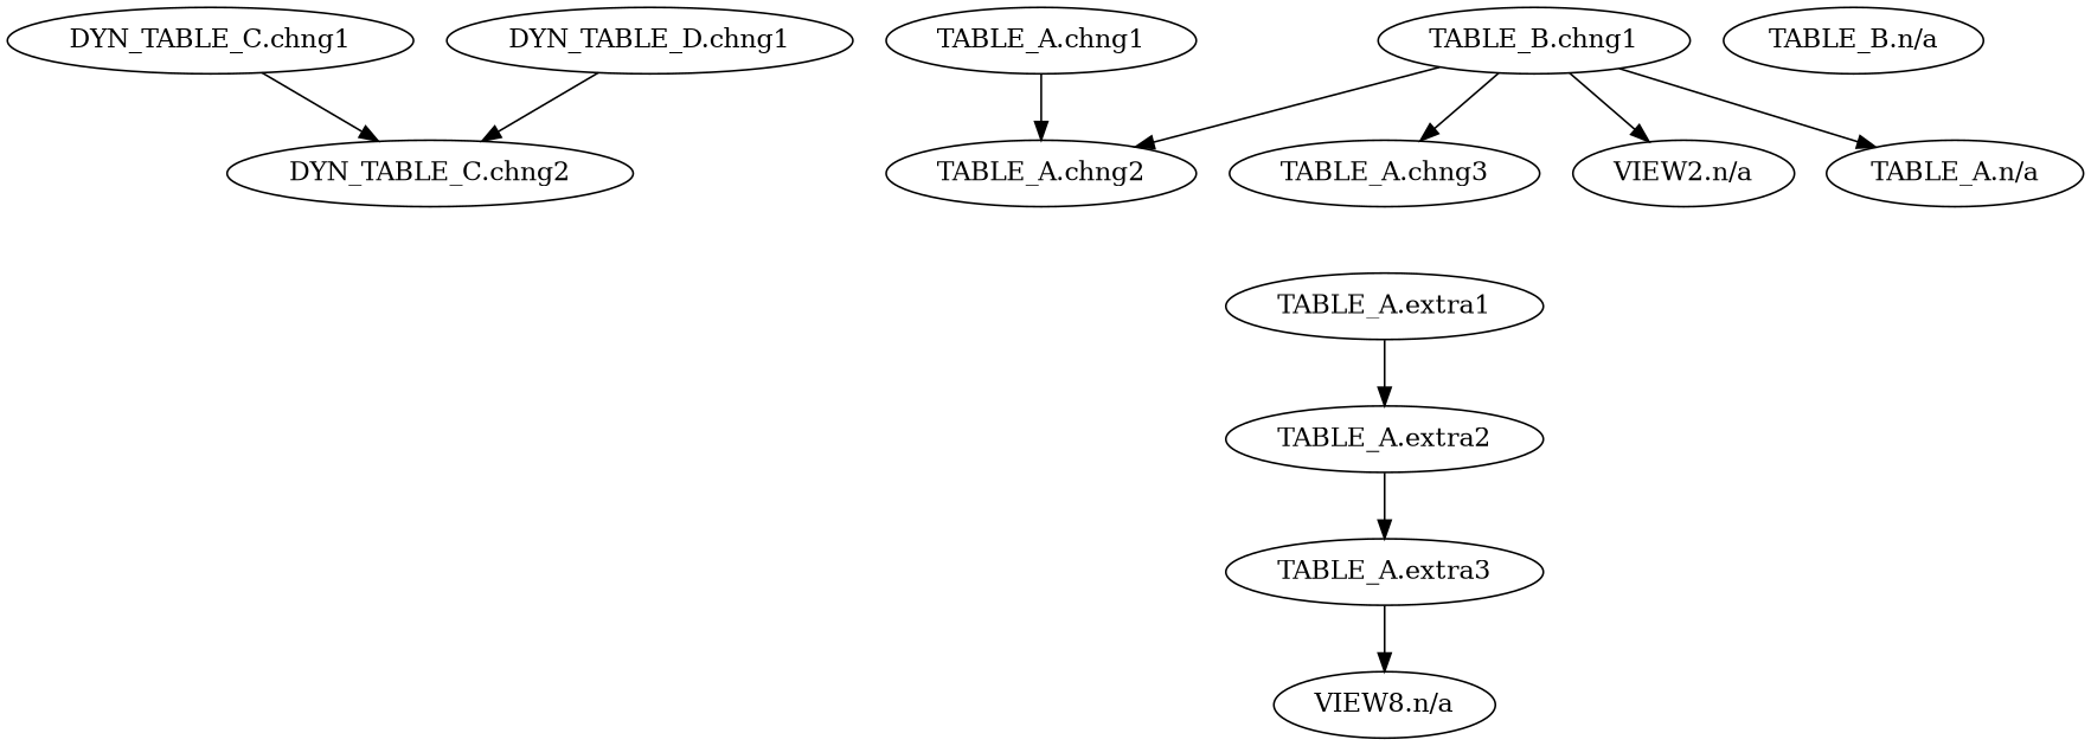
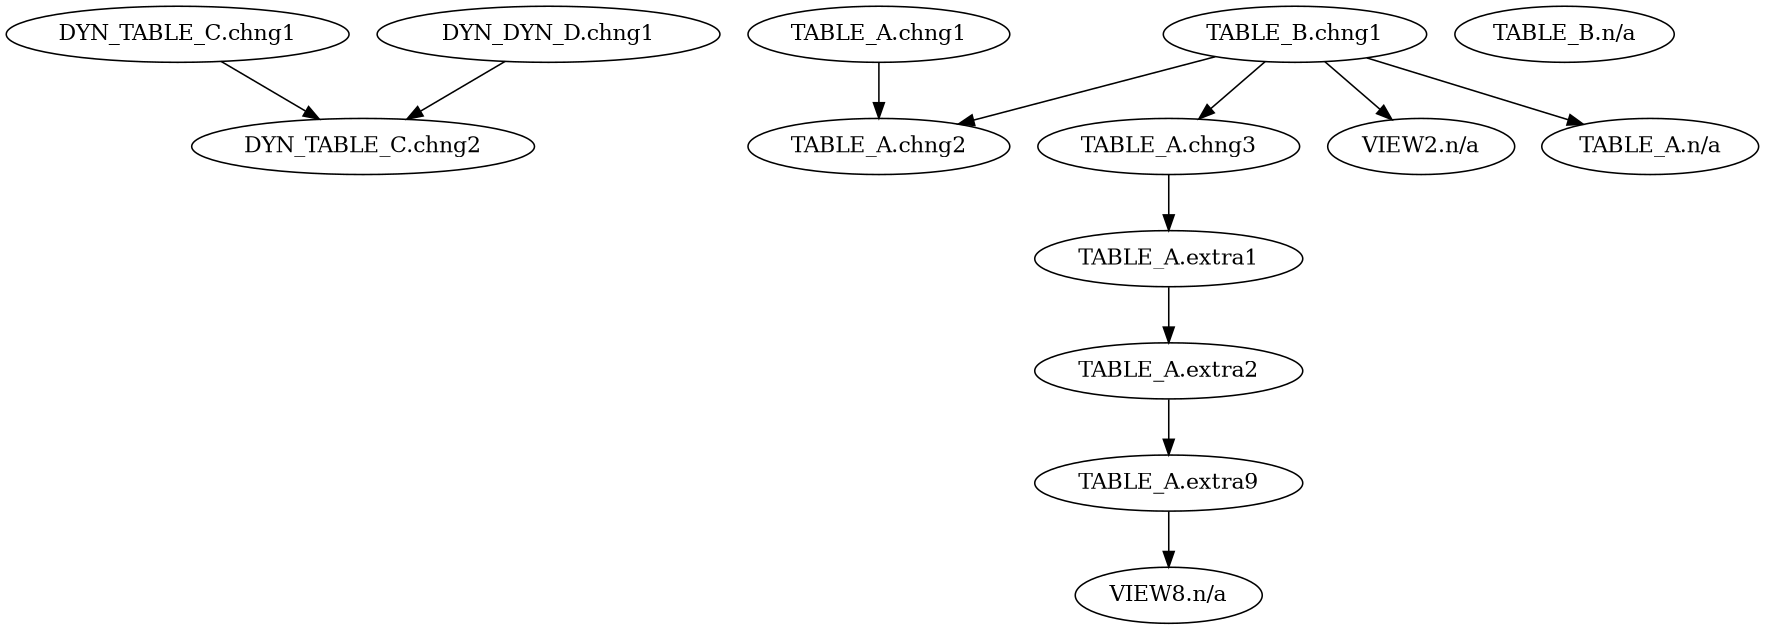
  digraph {
    fontname="DejaVu Serif"
    node [fontname="DejaVu Serif"]
    edge [fontname="DejaVu Serif"]
    n1 [label="DYN_TABLE_C.chng1"]
    n2 [label="DYN_TABLE_C.chng2"]
-   n3 [label="DYN_TABLE_D.chng1"]
+   n3 [label="DYN_DYN_D.chng1"]
    n4 [label="TABLE_A.chng1"]
    n5 [label="TABLE_A.chng2"]
    n6 [label="TABLE_A.chng3"]
    n7 [label="TABLE_A.extra1"]
    n8 [label="TABLE_A.extra2"]
-   n9 [label="TABLE_A.extra3"]
+   n9 [label="TABLE_A.extra9"]
    n10 [label="VIEW8.n/a"]
    n11 [label="TABLE_B.chng1"]
    n12 [label="VIEW2.n/a"]
    n13 [label="TABLE_A.n/a"]
    n14 [label="TABLE_B.n/a"]
    n1 -> n2
    n3 -> n2
    n4 -> n5
+   n6 -> n7
    n7 -> n8
    n8 -> n9
    n9 -> n10
    n11 -> n5
    n11 -> n6
    n11 -> n12
    n11 -> n13
  }
